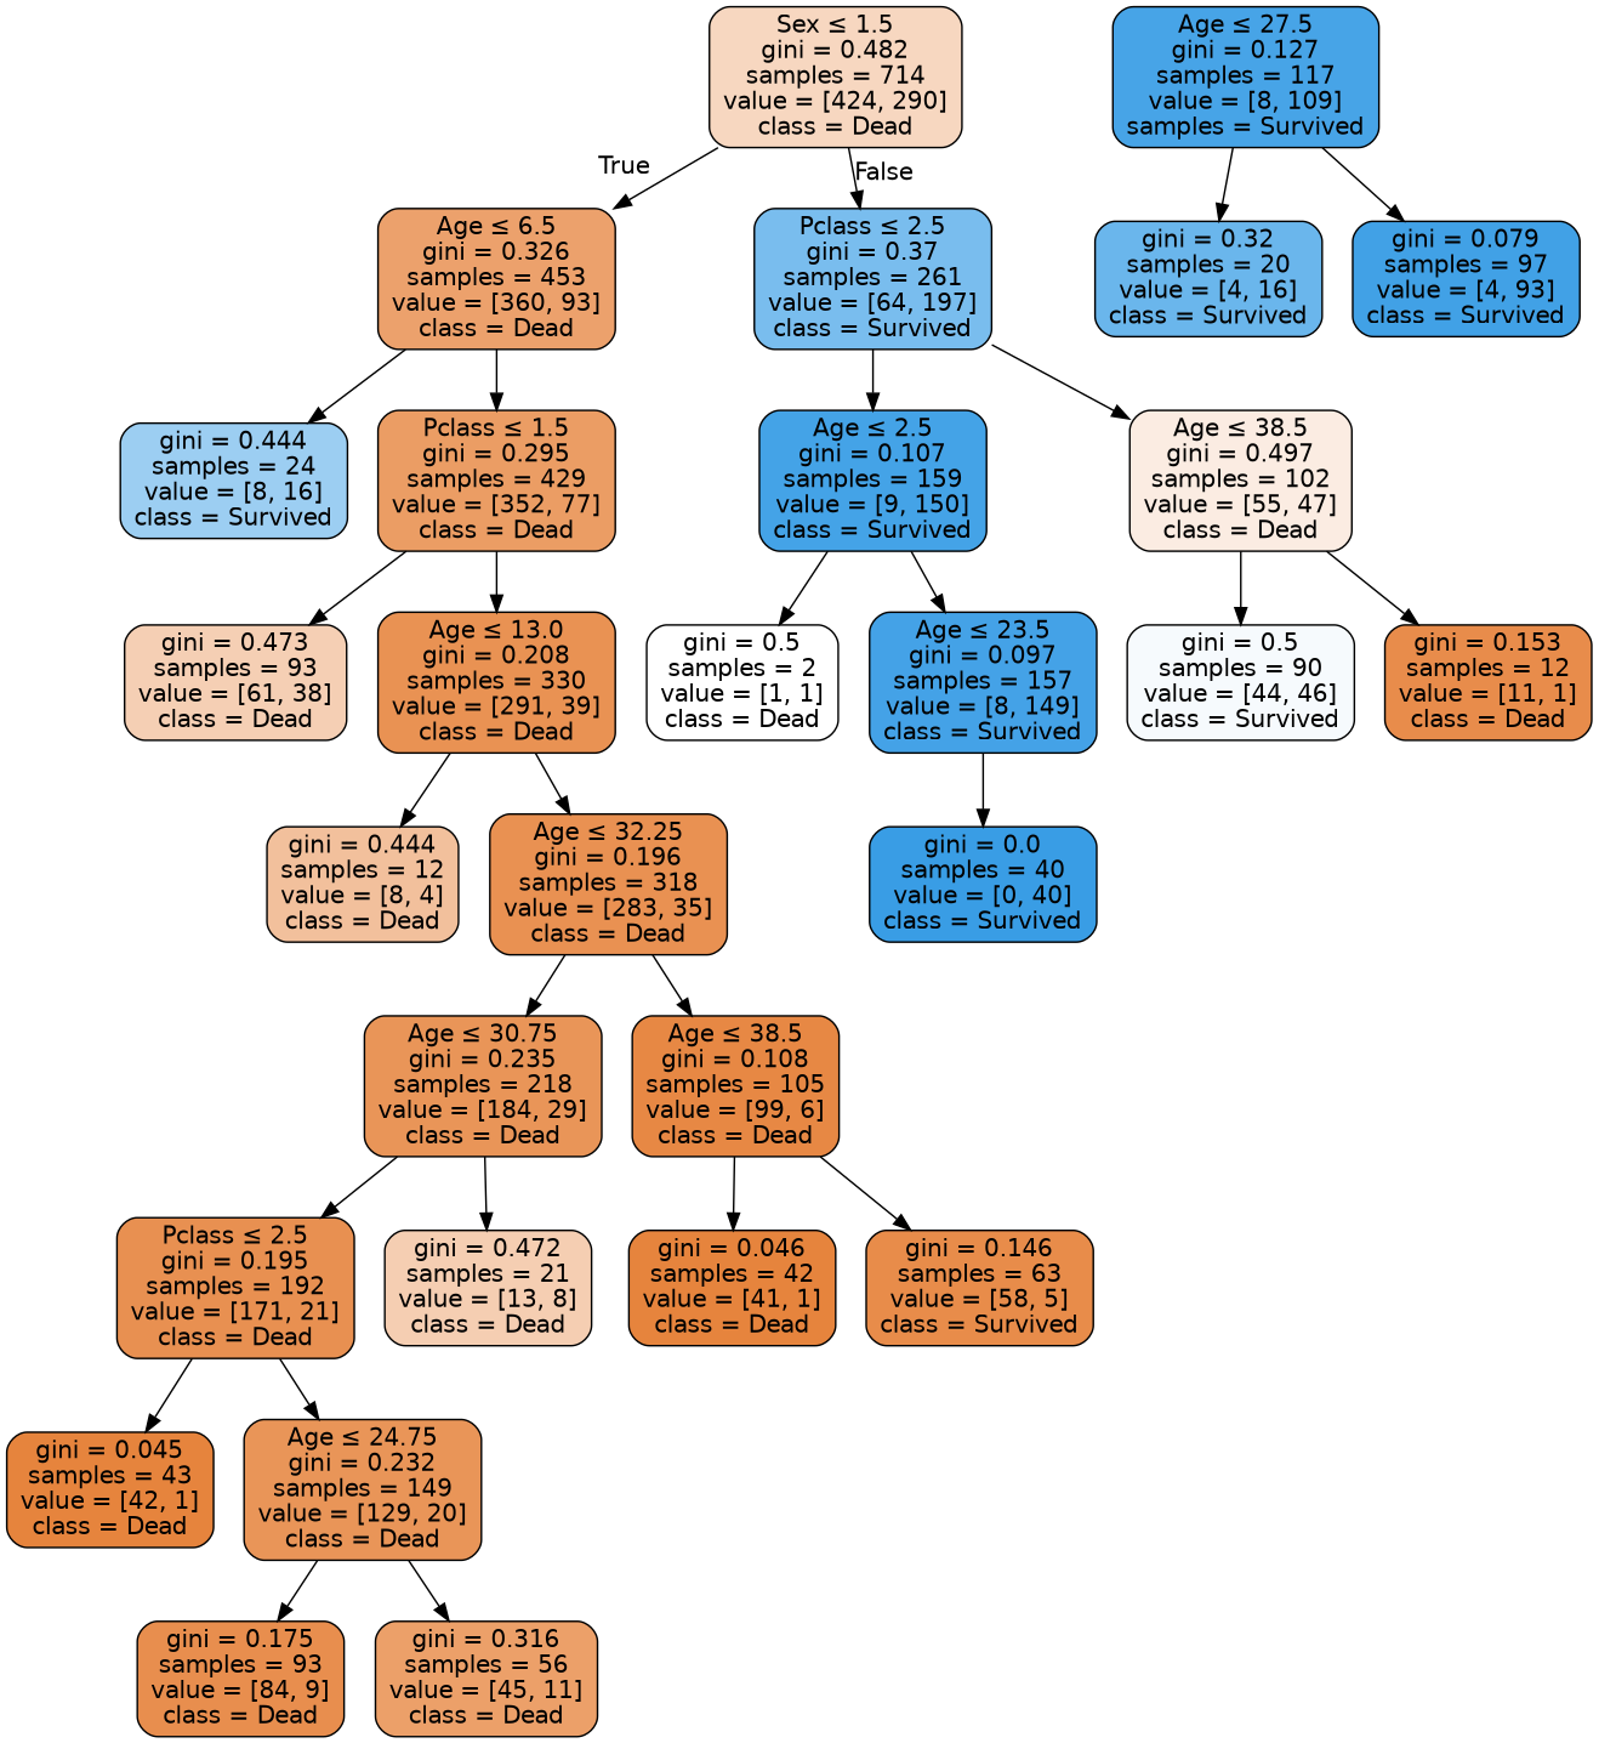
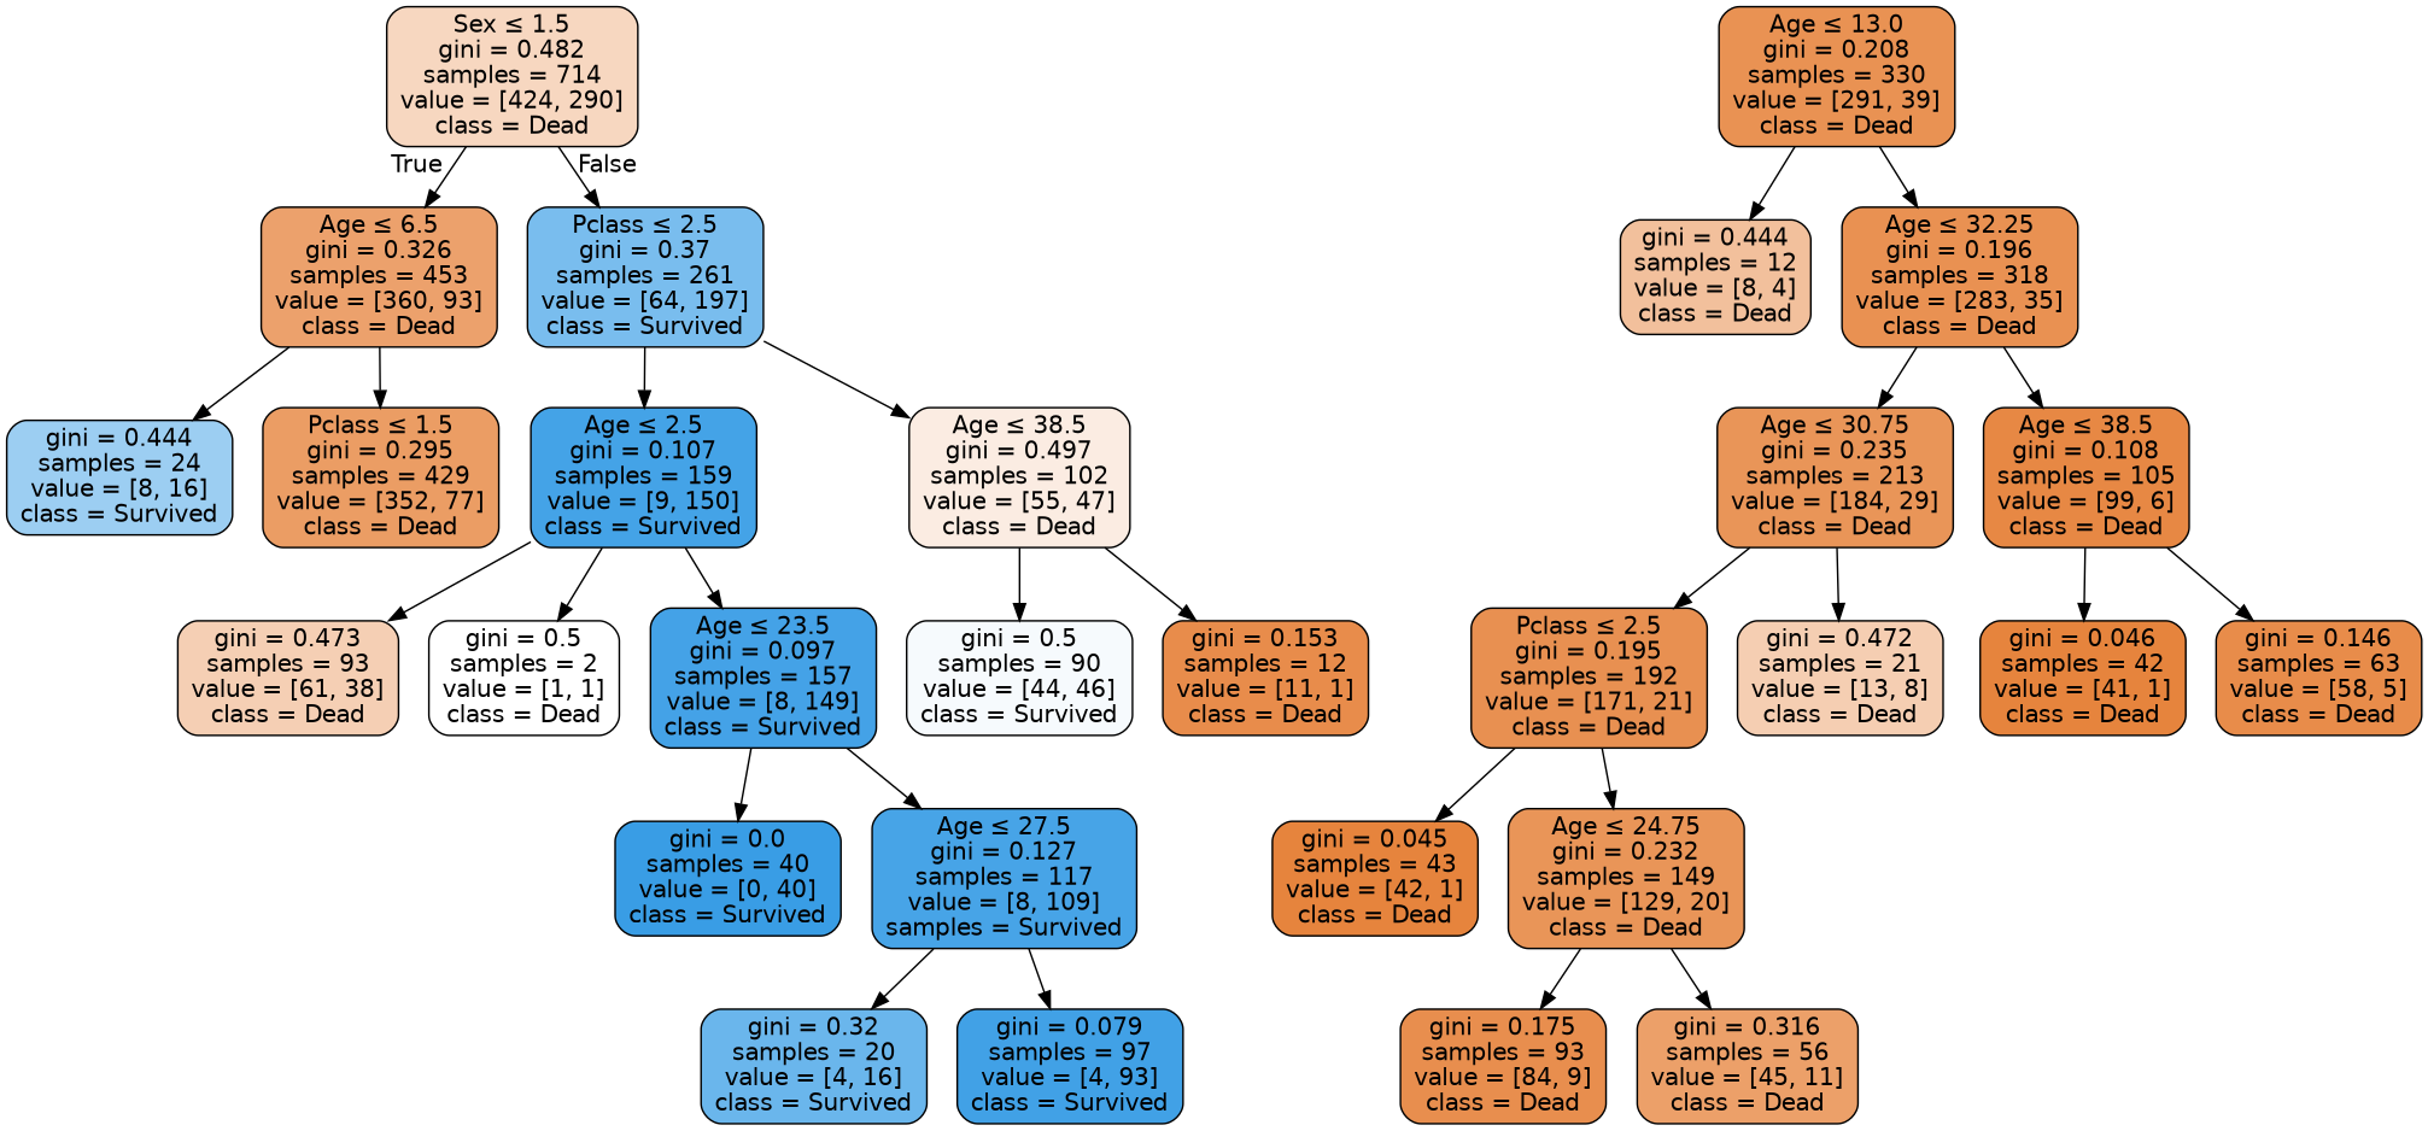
  digraph {
    fontname="DejaVu Sans"
    node [color=black fillcolor="#e58139d7" fontname="DejaVu Sans" shape=box style="filled, rounded"]
    edge [fontname="DejaVu Sans"]
    n1 [fillcolor="#e5813951" label=<Sex &le; 1.5<br/>gini = 0.482<br/>samples = 714<br/>value = [424, 290]<br/>class = Dead>]
    n2 [fillcolor="#e58139bd" label=<Age &le; 6.5<br/>gini = 0.326<br/>samples = 453<br/>value = [360, 93]<br/>class = Dead>]
    n3 [fillcolor="#399de5ac" label=<Pclass &le; 2.5<br/>gini = 0.37<br/>samples = 261<br/>value = [64, 197]<br/>class = Survived>]
    n4 [fillcolor="#399de57f" label=<gini = 0.444<br/>samples = 24<br/>value = [8, 16]<br/>class = Survived>]
    n5 [fillcolor="#e58139c7" label=<Pclass &le; 1.5<br/>gini = 0.295<br/>samples = 429<br/>value = [352, 77]<br/>class = Dead>]
    n6 [fillcolor="#399de5f0" label=<Age &le; 2.5<br/>gini = 0.107<br/>samples = 159<br/>value = [9, 150]<br/>class = Survived>]
    n7 [fillcolor="#e5813925" label=<Age &le; 38.5<br/>gini = 0.497<br/>samples = 102<br/>value = [55, 47]<br/>class = Dead>]
    n8 [fillcolor="#e5813960" label=<gini = 0.473<br/>samples = 93<br/>value = [61, 38]<br/>class = Dead>]
    n9 [fillcolor="#e58139dd" label=<Age &le; 13.0<br/>gini = 0.208<br/>samples = 330<br/>value = [291, 39]<br/>class = Dead>]
    n10 [fillcolor="#e581397f" label=<gini = 0.444<br/>samples = 12<br/>value = [8, 4]<br/>class = Dead>]
    n11 [fillcolor="#e58139df" label=<Age &le; 32.25<br/>gini = 0.196<br/>samples = 318<br/>value = [283, 35]<br/>class = Dead>]
-   n12 [label=<Age &le; 30.75<br/>gini = 0.235<br/>samples = 218<br/>value = [184, 29]<br/>class = Dead>]
+   n12 [label=<Age &le; 30.75<br/>gini = 0.235<br/>samples = 213<br/>value = [184, 29]<br/>class = Dead>]
    n13 [fillcolor="#e58139f0" label=<Age &le; 38.5<br/>gini = 0.108<br/>samples = 105<br/>value = [99, 6]<br/>class = Dead>]
    n14 [fillcolor="#e58139e0" label=<Pclass &le; 2.5<br/>gini = 0.195<br/>samples = 192<br/>value = [171, 21]<br/>class = Dead>]
    n15 [fillcolor="#e5813962" label=<gini = 0.472<br/>samples = 21<br/>value = [13, 8]<br/>class = Dead>]
    n16 [fillcolor="#e58139f9" label=<gini = 0.046<br/>samples = 42<br/>value = [41, 1]<br/>class = Dead>]
-   n17 [fillcolor="#e58139e9" label=<gini = 0.146<br/>samples = 63<br/>value = [58, 5]<br/>class = Survived>]
+   n17 [fillcolor="#e58139e9" label=<gini = 0.146<br/>samples = 63<br/>value = [58, 5]<br/>class = Dead>]
    n18 [fillcolor="#e58139f9" label=<gini = 0.045<br/>samples = 43<br/>value = [42, 1]<br/>class = Dead>]
    n19 [label=<Age &le; 24.75<br/>gini = 0.232<br/>samples = 149<br/>value = [129, 20]<br/>class = Dead>]
    n20 [fillcolor="#e58139e4" label=<gini = 0.175<br/>samples = 93<br/>value = [84, 9]<br/>class = Dead>]
    n21 [fillcolor="#e58139c1" label=<gini = 0.316<br/>samples = 56<br/>value = [45, 11]<br/>class = Dead>]
    n22 [fillcolor="#e5813900" label=<gini = 0.5<br/>samples = 2<br/>value = [1, 1]<br/>class = Dead>]
    n23 [fillcolor="#399de5f1" label=<Age &le; 23.5<br/>gini = 0.097<br/>samples = 157<br/>value = [8, 149]<br/>class = Survived>]
    n24 [fillcolor="#399de50b" label=<gini = 0.5<br/>samples = 90<br/>value = [44, 46]<br/>class = Survived>]
    n25 [fillcolor="#e58139e8" label=<gini = 0.153<br/>samples = 12<br/>value = [11, 1]<br/>class = Dead>]
    n26 [fillcolor="#399de5ff" label=<gini = 0.0<br/>samples = 40<br/>value = [0, 40]<br/>class = Survived>]
    n27 [fillcolor="#399de5ec" label=<Age &le; 27.5<br/>gini = 0.127<br/>samples = 117<br/>value = [8, 109]<br/>samples = Survived>]
    n28 [fillcolor="#399de5bf" label=<gini = 0.32<br/>samples = 20<br/>value = [4, 16]<br/>class = Survived>]
    n29 [fillcolor="#399de5f4" label=<gini = 0.079<br/>samples = 97<br/>value = [4, 93]<br/>class = Survived>]
    n1 -> n2 [headlabel=True labelangle=45 labeldistance=2.5]
    n1 -> n3 [headlabel=False labelangle=-45 labeldistance=2.5]
    n2 -> n4
    n2 -> n5
    n3 -> n6
    n3 -> n7
-   n5 -> n8
-   n5 -> n9
+   n6 -> n8
    n6 -> n22
    n6 -> n23
    n7 -> n24
    n7 -> n25
    n9 -> n10
    n9 -> n11
    n11 -> n12
    n11 -> n13
    n12 -> n14
    n12 -> n15
    n13 -> n16
    n13 -> n17
    n14 -> n18
    n14 -> n19
    n19 -> n20
    n19 -> n21
    n23 -> n26
+   n23 -> n27
    n27 -> n28
    n27 -> n29
  }
